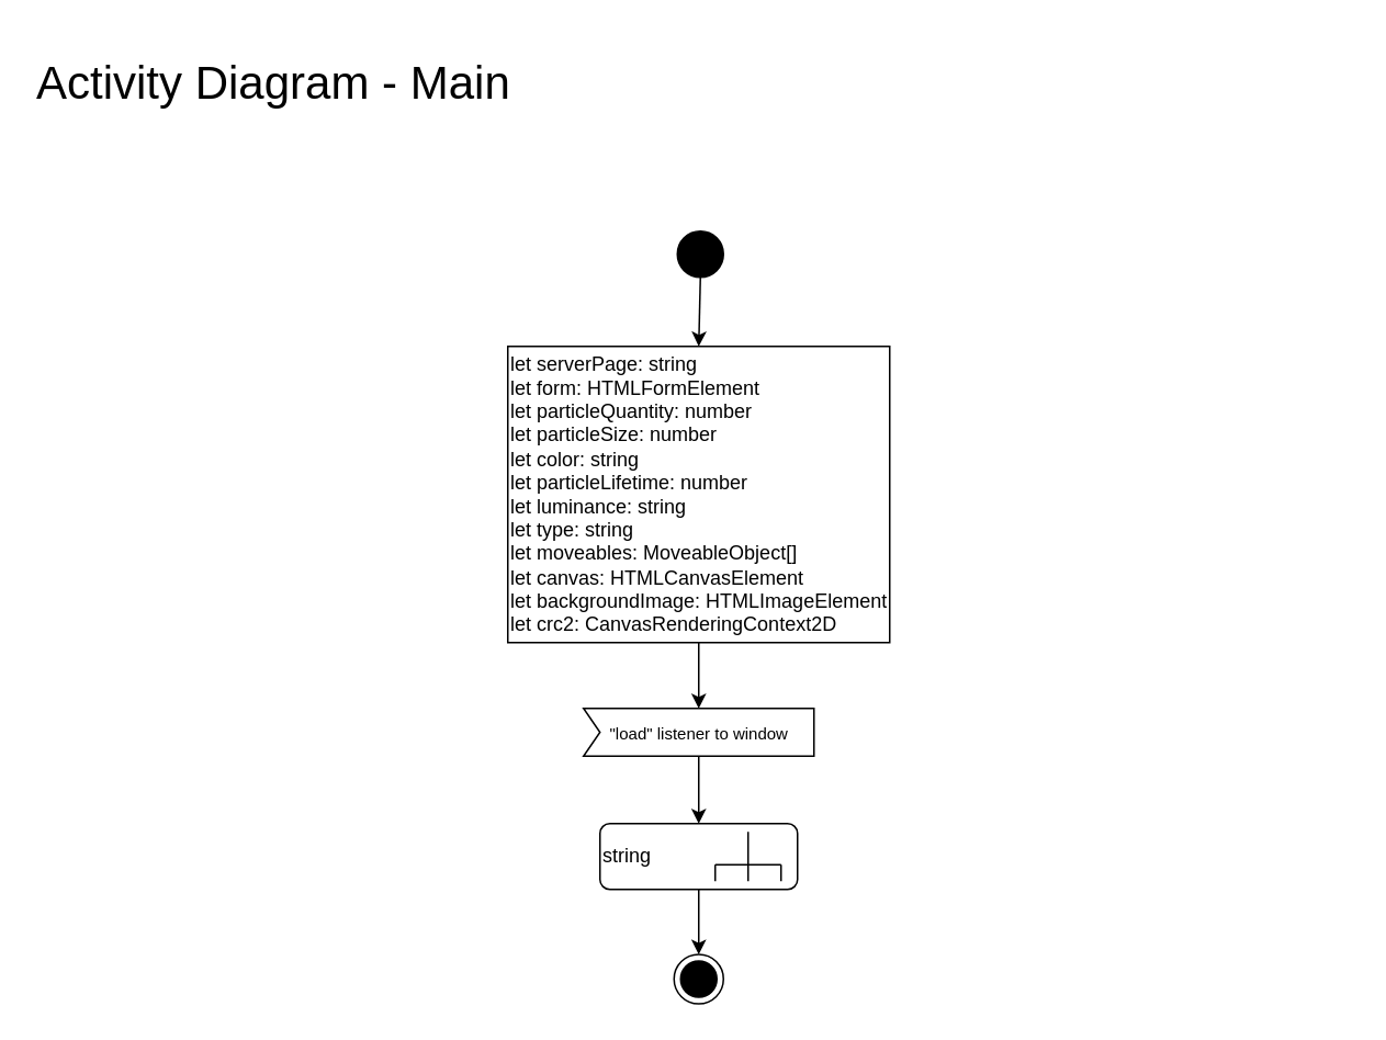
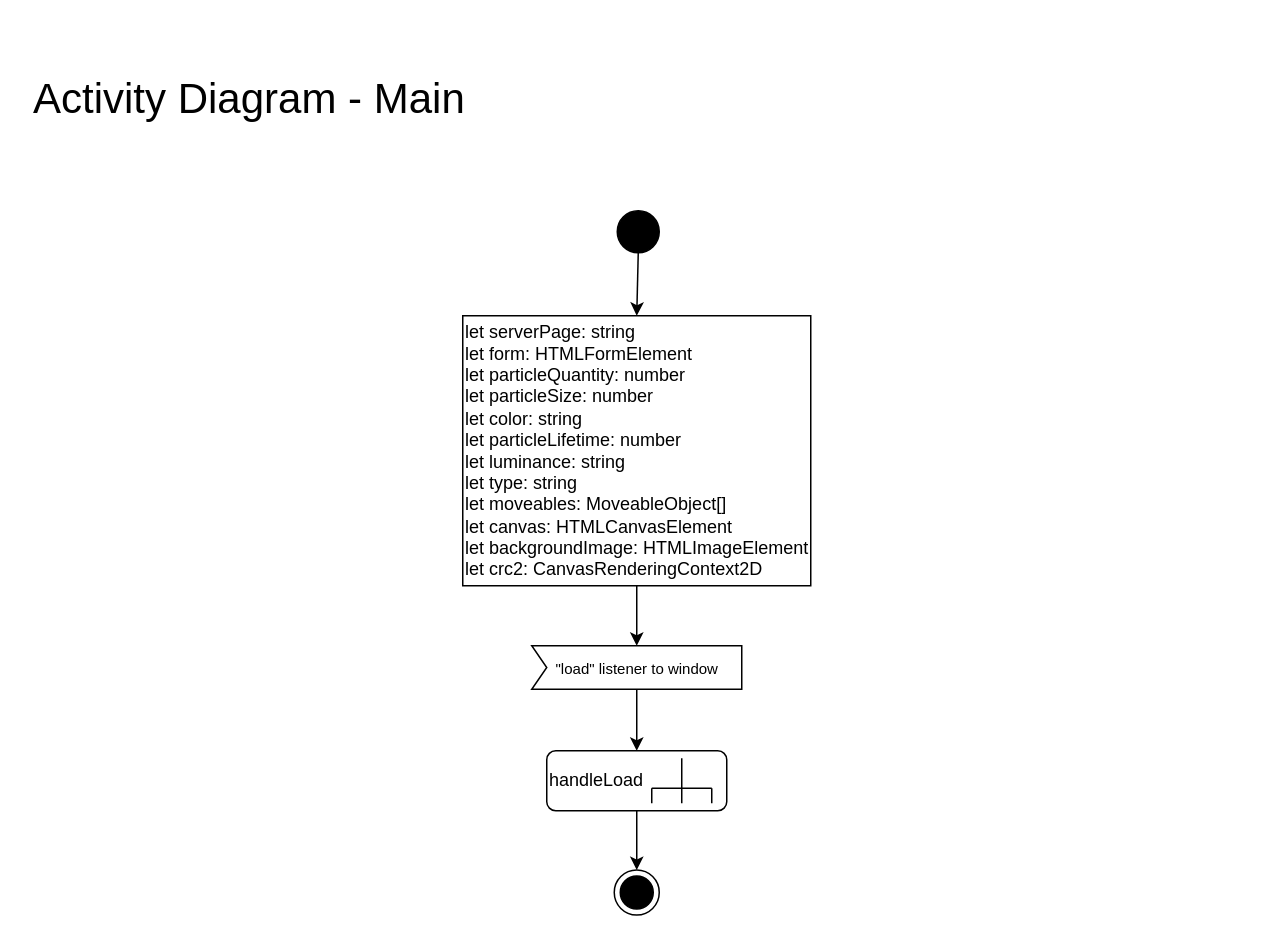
  <mxCell id="0" />
  <mxCell id="1" parent="0" />
- <mxCell id="2" value="&lt;font style=&quot;font-size: 28px&quot;&gt;Activity Diagram - Main&lt;/font&gt;" style="text;html=1;strokeColor=none;fillColor=none;align=left;verticalAlign=middle;whiteSpace=wrap;rounded=0;" parent="1" vertex="1"><mxGeometry x="20" y="20" width="800" height="60" as="geometry" /></mxCell>
+ <mxCell id="2" value="&lt;font style=&quot;font-size: 28px&quot;&gt;Activity Diagram - Main&lt;/font&gt;" style="text;html=1;strokeColor=none;fillColor=none;align=left;verticalAlign=middle;whiteSpace=wrap;rounded=0;" parent="1" vertex="1"><mxGeometry x="20" y="35" width="800" height="60" as="geometry" /></mxCell>
  <mxCell id="3" value="" style="ellipse;whiteSpace=wrap;html=1;aspect=fixed;fillColor=#000000;" parent="1" vertex="1"><mxGeometry x="411" y="140" width="28" height="28" as="geometry" /></mxCell>
  <mxCell id="4" value="" style="endArrow=classic;html=1;exitX=0.5;exitY=1;exitDx=0;exitDy=0;entryX=0.5;entryY=0;entryDx=0;entryDy=0;" parent="1" source="3" target="6" edge="1"><mxGeometry width="50" height="50" relative="1" as="geometry"><mxPoint x="434" y="500" as="sourcePoint" /><mxPoint x="424" y="200" as="targetPoint" /></mxGeometry></mxCell>
  <mxCell id="5" style="edgeStyle=orthogonalEdgeStyle;rounded=0;orthogonalLoop=1;jettySize=auto;html=1;entryX=0;entryY=0;entryDx=70;entryDy=0;entryPerimeter=0;" parent="1" source="6" target="15" edge="1"><mxGeometry relative="1" as="geometry"><mxPoint x="424" y="434" as="targetPoint" /></mxGeometry></mxCell>
  <mxCell id="6" value="&lt;div&gt;let serverPage: string&lt;/div&gt;&lt;div&gt;let form: HTMLFormElement&lt;/div&gt;&lt;div&gt;let particleQuantity: number&lt;/div&gt;&lt;div&gt;let particleSize: number&lt;/div&gt;&lt;div&gt;let color: string&lt;/div&gt;&lt;div&gt;let particleLifetime: number&lt;/div&gt;&lt;div&gt;let luminance: string&lt;/div&gt;&lt;div&gt;let type: string&lt;/div&gt;&lt;div&gt;let moveables: MoveableObject[]&lt;/div&gt;&lt;div&gt;let canvas: HTMLCanvasElement&lt;/div&gt;&lt;div&gt;let backgroundImage: HTMLImageElement&lt;/div&gt;&lt;div&gt;let crc2: CanvasRenderingContext2D&lt;/div&gt;" style="rounded=0;whiteSpace=wrap;html=1;align=left;" parent="1" vertex="1"><mxGeometry x="308" y="210" width="232" height="180" as="geometry" /></mxCell>
  <mxCell id="7" value="" style="ellipse;html=1;shape=endState;fillColor=#000000;" parent="1" vertex="1"><mxGeometry x="409" y="579.5" width="30" height="30" as="geometry" /></mxCell>
  <mxCell id="8" style="edgeStyle=orthogonalEdgeStyle;rounded=0;orthogonalLoop=1;jettySize=auto;html=1;entryX=0.5;entryY=0;entryDx=0;entryDy=0;" parent="1" source="9" target="7" edge="1"><mxGeometry relative="1" as="geometry" /></mxCell>
- <mxCell id="9" value="string" style="rounded=1;whiteSpace=wrap;html=1;align=left;fillColor=none;" parent="1" vertex="1"><mxGeometry x="364" y="500" width="120" height="40" as="geometry" /></mxCell>
+ <mxCell id="9" value="handleLoad" style="rounded=1;whiteSpace=wrap;html=1;align=left;fillColor=none;" parent="1" vertex="1"><mxGeometry x="364" y="500" width="120" height="40" as="geometry" /></mxCell>
  <mxCell id="10" value="" style="endArrow=none;html=1;" parent="1" edge="1"><mxGeometry width="50" height="50" relative="1" as="geometry"><mxPoint x="434" y="525" as="sourcePoint" /><mxPoint x="474" y="525" as="targetPoint" /></mxGeometry></mxCell>
  <mxCell id="11" value="" style="endArrow=none;html=1;" parent="1" edge="1"><mxGeometry width="50" height="50" relative="1" as="geometry"><mxPoint x="434" y="535" as="sourcePoint" /><mxPoint x="434" y="525" as="targetPoint" /></mxGeometry></mxCell>
  <mxCell id="12" value="" style="endArrow=none;html=1;" parent="1" edge="1"><mxGeometry width="50" height="50" relative="1" as="geometry"><mxPoint x="474" y="525" as="sourcePoint" /><mxPoint x="474" y="535" as="targetPoint" /></mxGeometry></mxCell>
  <mxCell id="13" value="" style="endArrow=none;html=1;" parent="1" edge="1"><mxGeometry width="50" height="50" relative="1" as="geometry"><mxPoint x="454" y="535" as="sourcePoint" /><mxPoint x="454" y="505" as="targetPoint" /></mxGeometry></mxCell>
  <mxCell id="14" value="" style="edgeStyle=orthogonalEdgeStyle;rounded=0;orthogonalLoop=1;jettySize=auto;html=1;exitX=0;exitY=0;exitDx=70;exitDy=29;exitPerimeter=0;" parent="1" source="15" target="9" edge="1"><mxGeometry relative="1" as="geometry"><mxPoint x="424" y="460" as="sourcePoint" /></mxGeometry></mxCell>
  <mxCell id="15" value="&lt;span style=&quot;font-size: 10px&quot;&gt;&quot;load&quot; listener to window&lt;/span&gt;" style="html=1;shadow=0;dashed=0;align=center;verticalAlign=middle;shape=mxgraph.arrows2.arrow;dy=0;dx=0;notch=10;fillColor=none;" parent="1" vertex="1"><mxGeometry x="354" y="430" width="140" height="29" as="geometry" /></mxCell>
